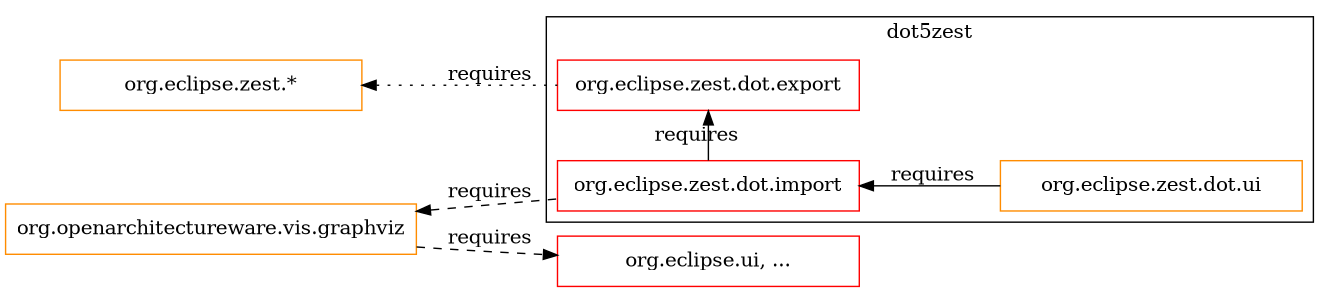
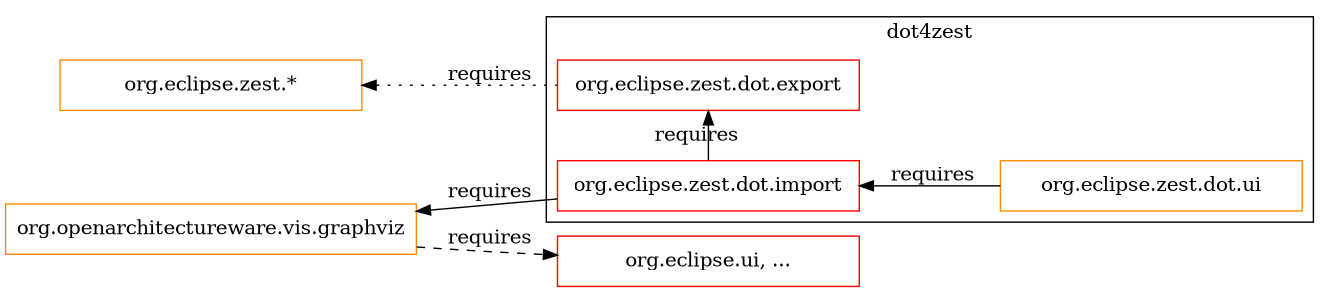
  digraph {
    rankdir=LR
    node [color=red shape=box]
    edge [dir=back style=solid]
    n1 [label="org.eclipse.zest.dot.import" width=3]
    n2 [label="org.eclipse.zest.dot.export" width=3]
    n3 [color=darkorange label="org.eclipse.zest.dot.ui" width=3]
    n4 [color=darkorange label="org.eclipse.zest.*" width=3]
    n5 [color=darkorange label="org.openarchitectureware.vis.graphviz" width=3]
    n6 [label="org.eclipse.ui, ..." width=3]
    subgraph cluster_1 {
-     label=dot5zest
+     label=dot4zest
      n1
      n2
      n3
    }
    n1 -> n3 [label=" requires"]
    n2 -> n1 [constraint=false label=" requires"]
    n4 -> n2 [label=" requires" style=dotted]
-   n5 -> n1 [label=" requires" style=dashed]
+   n5 -> n1 [label=" requires"]
    n5 -> n6 [label=" requires" style=dashed dir=""]
  }
